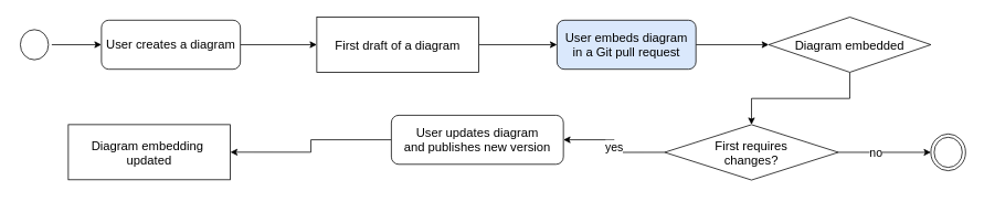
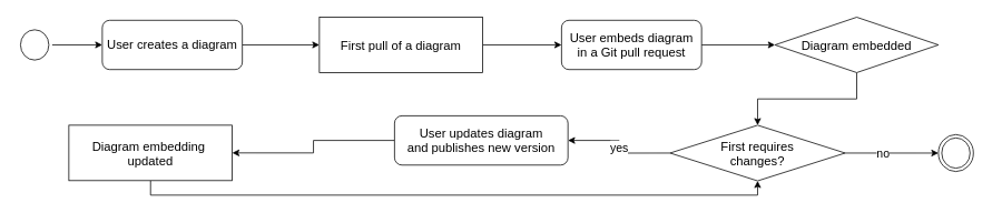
  <mxCell id="0" />
  <mxCell id="1" parent="0" />
  <mxCell id="2" style="edgeStyle=orthogonalEdgeStyle;rounded=0;orthogonalLoop=1;jettySize=auto;html=1;entryX=0;entryY=0.5;entryDx=0;entryDy=0;" parent="1" source="3" target="7" edge="1"><mxGeometry relative="1" as="geometry" /></mxCell>
  <mxCell id="3" value="" style="ellipse;shape=startState;fillColor=#FFFFFF;strokeColor=default;" parent="1" vertex="1"><mxGeometry x="20.08" y="31.297" width="41.928" height="44.39" as="geometry" /></mxCell>
  <mxCell id="4" style="edgeStyle=orthogonalEdgeStyle;rounded=0;orthogonalLoop=1;jettySize=auto;html=1;exitX=1;exitY=0.5;exitDx=0;exitDy=0;entryX=0;entryY=0.5;entryDx=0;entryDy=0;" edge="1" parent="1" source="5" target="18"><mxGeometry relative="1" as="geometry" /></mxCell>
- <mxCell id="5" value="First draft of a diagram" style="fontSize=15;" parent="1" vertex="1"><mxGeometry x="382.005" y="20.2" width="195.663" height="66.585" as="geometry" /></mxCell>
+ <mxCell id="5" value="First pull of a diagram" style="fontSize=15;" parent="1" vertex="1"><mxGeometry x="382.005" y="20.2" width="195.663" height="66.585" as="geometry" /></mxCell>
  <mxCell id="6" style="edgeStyle=orthogonalEdgeStyle;rounded=0;orthogonalLoop=1;jettySize=auto;html=1;entryX=0;entryY=0.5;entryDx=0;entryDy=0;" parent="1" source="7" target="5" edge="1"><mxGeometry relative="1" as="geometry" /></mxCell>
  <mxCell id="7" value="&lt;span style=&quot;font-size: 15px;&quot;&gt;User creates a diagram&lt;/span&gt;" style="rounded=1;whiteSpace=wrap;html=1;" parent="1" vertex="1"><mxGeometry x="122.001" y="23.899" width="167.711" height="59.186" as="geometry" /></mxCell>
  <mxCell id="8" value="" style="ellipse;shape=endState;fillColor=#FFFFFF;strokeColor=#000000;" parent="1" vertex="1"><mxGeometry x="1123.332" y="161.264" width="41.928" height="44.39" as="geometry" /></mxCell>
  <mxCell id="9" value="&lt;font style=&quot;font-size: 14px;&quot;&gt;yes&lt;/font&gt;" style="edgeStyle=orthogonalEdgeStyle;rounded=0;orthogonalLoop=1;jettySize=auto;html=1;exitX=0;exitY=0.5;exitDx=0;exitDy=0;" edge="1" parent="1" source="12" target="16"><mxGeometry x="-0.006" relative="1" as="geometry"><mxPoint as="offset" /></mxGeometry></mxCell>
  <mxCell id="10" style="edgeStyle=orthogonalEdgeStyle;rounded=0;orthogonalLoop=1;jettySize=auto;html=1;exitX=1;exitY=0.5;exitDx=0;exitDy=0;entryX=0;entryY=0.5;entryDx=0;entryDy=0;" edge="1" parent="1" source="12" target="8"><mxGeometry relative="1" as="geometry" /></mxCell>
  <mxCell id="11" value="&lt;font style=&quot;font-size: 14px;&quot;&gt;no&lt;/font&gt;" style="edgeLabel;html=1;align=center;verticalAlign=middle;resizable=0;points=[];" vertex="1" connectable="0" parent="10"><mxGeometry x="-0.188" relative="1" as="geometry"><mxPoint as="offset" /></mxGeometry></mxCell>
  <mxCell id="12" value="First requires&#10;changes?" style="rhombus;fillColor=#FFFFFF;strokeColor=#000000;fontSize=15;" parent="1" vertex="1"><mxGeometry x="802" y="150" width="209.64" height="66.91" as="geometry" /></mxCell>
+ <mxCell id="13" style="edgeStyle=orthogonalEdgeStyle;rounded=0;orthogonalLoop=1;jettySize=auto;html=1;entryX=0.5;entryY=1;entryDx=0;entryDy=0;exitX=0.5;exitY=1;exitDx=0;exitDy=0;" edge="1" parent="1" source="14" target="12"><mxGeometry relative="1" as="geometry"><Array as="points"><mxPoint x="180" y="234" /><mxPoint x="907" y="234" /></Array></mxGeometry></mxCell>
  <mxCell id="14" value="Diagram embedding &#10;updated" style="fontSize=15;" parent="1" vertex="1"><mxGeometry x="82.005" y="149.998" width="195.663" height="66.585" as="geometry" /></mxCell>
  <mxCell id="15" style="edgeStyle=orthogonalEdgeStyle;rounded=0;orthogonalLoop=1;jettySize=auto;html=1;entryX=1;entryY=0.5;entryDx=0;entryDy=0;" parent="1" source="16" target="14" edge="1"><mxGeometry relative="1" as="geometry" /></mxCell>
  <mxCell id="16" value="&lt;span style=&quot;font-size: 15px;&quot;&gt;User updates diagram&lt;/span&gt;&lt;div&gt;&lt;span style=&quot;font-size: 15px;&quot;&gt;and publishes new version&lt;/span&gt;&lt;/div&gt;" style="rounded=1;whiteSpace=wrap;html=1;" parent="1" vertex="1"><mxGeometry x="472" y="138.7" width="207.71" height="59.19" as="geometry" /></mxCell>
  <mxCell id="17" style="edgeStyle=orthogonalEdgeStyle;rounded=0;orthogonalLoop=1;jettySize=auto;html=1;exitX=1;exitY=0.5;exitDx=0;exitDy=0;" edge="1" parent="1" source="18" target="20"><mxGeometry relative="1" as="geometry" /></mxCell>
- <mxCell id="18" value="&lt;span style=&quot;font-size: 15px;&quot;&gt;User embeds diagram&lt;/span&gt;&lt;div&gt;&lt;span style=&quot;font-size: 15px;&quot;&gt;in a Git pull request&lt;/span&gt;&lt;/div&gt;" style="rounded=1;whiteSpace=wrap;html=1;fillColor=#dae8fc;" vertex="1" parent="1"><mxGeometry x="672.001" y="23.899" width="167.711" height="59.186" as="geometry" /></mxCell>
+ <mxCell id="18" value="&lt;span style=&quot;font-size: 15px;&quot;&gt;User embeds diagram&lt;/span&gt;&lt;div&gt;&lt;span style=&quot;font-size: 15px;&quot;&gt;in a Git pull request&lt;/span&gt;&lt;/div&gt;" style="rounded=1;whiteSpace=wrap;html=1;" vertex="1" parent="1"><mxGeometry x="672.001" y="23.899" width="167.711" height="59.186" as="geometry" /></mxCell>
  <mxCell id="19" style="edgeStyle=orthogonalEdgeStyle;rounded=0;orthogonalLoop=1;jettySize=auto;html=1;exitX=0.5;exitY=1;exitDx=0;exitDy=0;entryX=0.5;entryY=0;entryDx=0;entryDy=0;" edge="1" parent="1" source="20" target="12"><mxGeometry relative="1" as="geometry" /></mxCell>
  <mxCell id="20" value="Diagram embedded" style="rhombus;fontSize=15;" vertex="1" parent="1"><mxGeometry x="927.665" y="20.2" width="195.663" height="66.585" as="geometry" /></mxCell>
